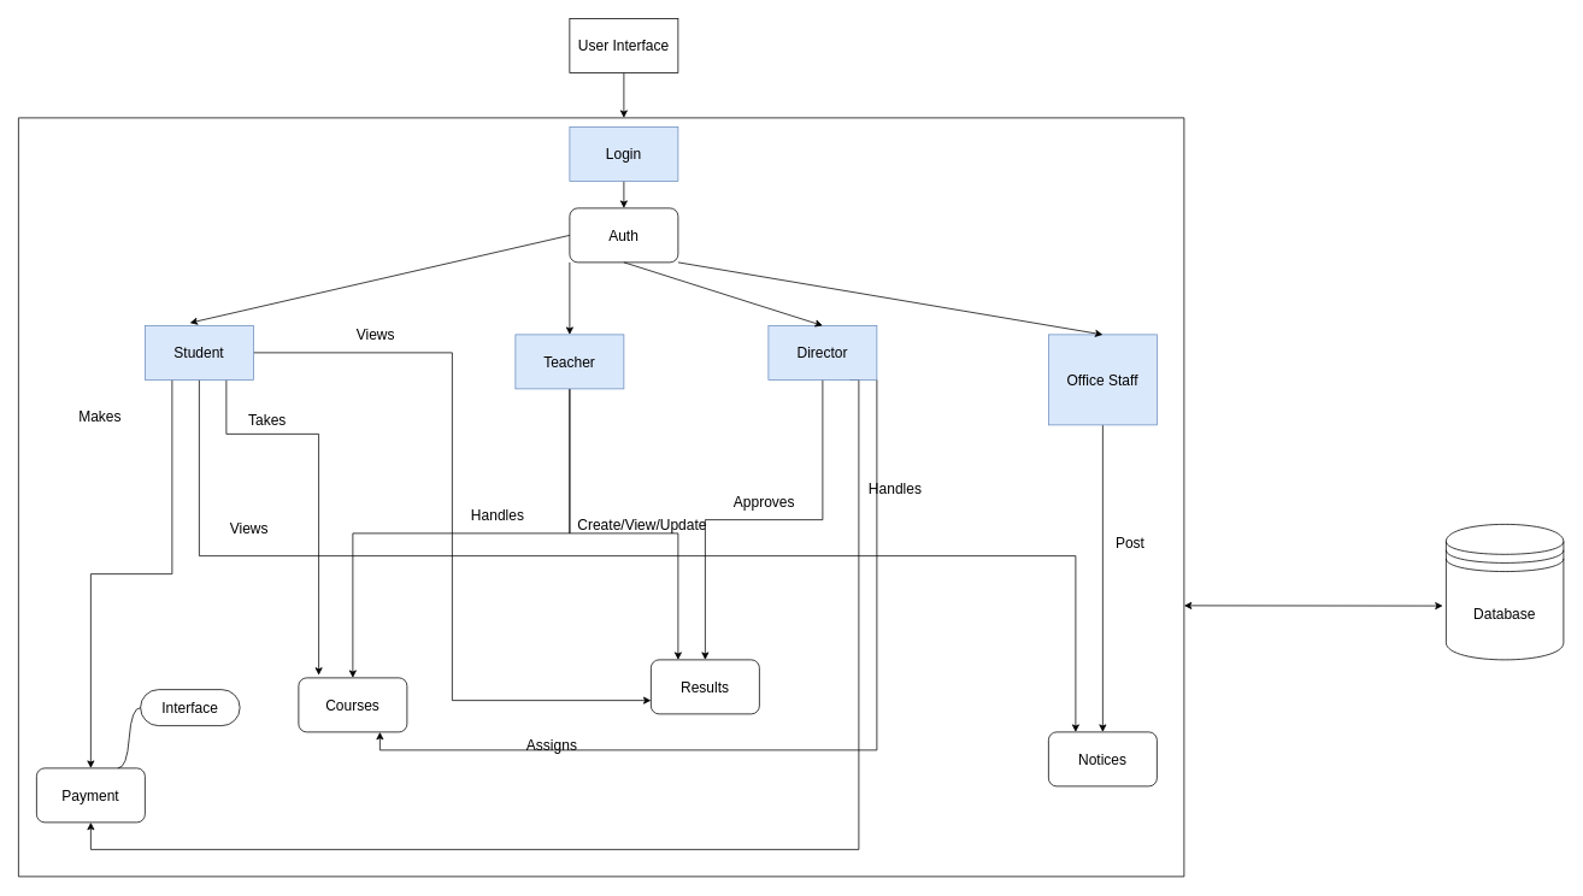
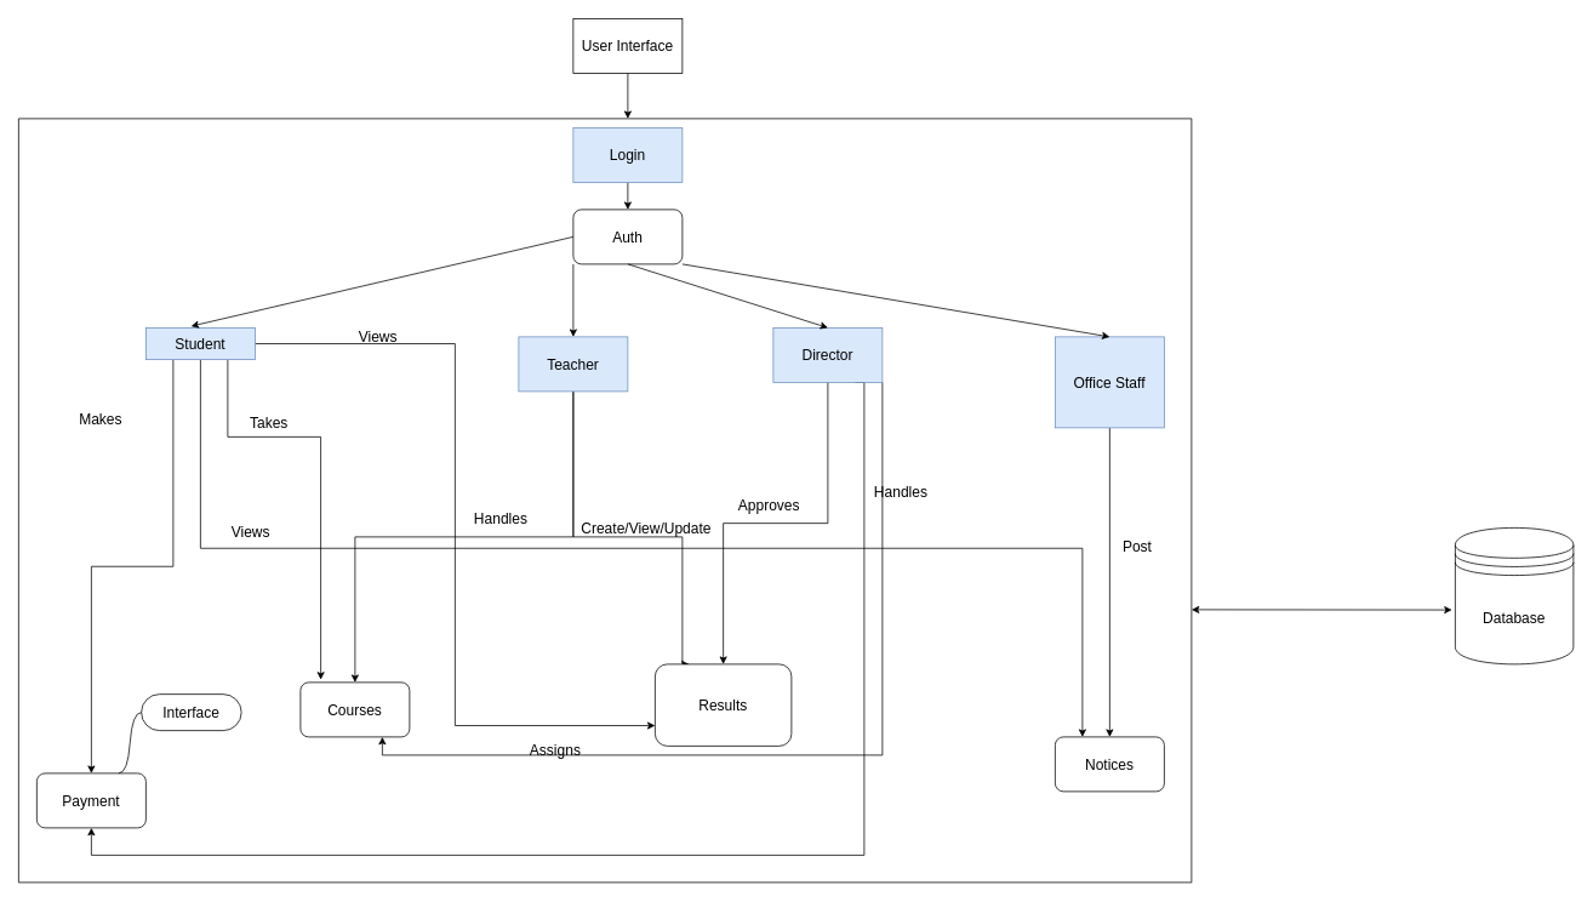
  <mxCell id="0" />
  <mxCell id="1" parent="0" />
  <mxCell id="2" style="edgeStyle=orthogonalEdgeStyle;rounded=0;orthogonalLoop=1;jettySize=auto;html=1;exitX=0.5;exitY=1;exitDx=0;exitDy=0;entryX=0.5;entryY=0;entryDx=0;entryDy=0;fontSize=16;" edge="1" parent="1" source="3" target="16"><mxGeometry relative="1" as="geometry" /></mxCell>
  <mxCell id="3" value="Login" style="rounded=0;whiteSpace=wrap;html=1;fontSize=16;fillColor=#dae8fc;strokeColor=#6c8ebf;" vertex="1" parent="1"><mxGeometry x="630" y="140" width="120" height="60" as="geometry" /></mxCell>
  <mxCell id="4" style="edgeStyle=orthogonalEdgeStyle;rounded=0;orthogonalLoop=1;jettySize=auto;html=1;exitX=0.75;exitY=1;exitDx=0;exitDy=0;entryX=0.186;entryY=-0.05;entryDx=0;entryDy=0;entryPerimeter=0;fontSize=16;" edge="1" parent="1" source="8" target="19"><mxGeometry relative="1" as="geometry"><Array as="points"><mxPoint x="250" y="480" /><mxPoint x="352" y="480" /></Array></mxGeometry></mxCell>
  <mxCell id="5" style="edgeStyle=orthogonalEdgeStyle;rounded=0;orthogonalLoop=1;jettySize=auto;html=1;exitX=0.25;exitY=1;exitDx=0;exitDy=0;fontSize=16;" edge="1" parent="1" source="8" target="21"><mxGeometry relative="1" as="geometry" /></mxCell>
  <mxCell id="6" style="edgeStyle=orthogonalEdgeStyle;rounded=0;orthogonalLoop=1;jettySize=auto;html=1;exitX=0.5;exitY=1;exitDx=0;exitDy=0;entryX=0.25;entryY=0;entryDx=0;entryDy=0;fontSize=16;" edge="1" parent="1" source="8" target="22"><mxGeometry relative="1" as="geometry" /></mxCell>
  <mxCell id="7" style="edgeStyle=orthogonalEdgeStyle;rounded=0;orthogonalLoop=1;jettySize=auto;html=1;exitX=1;exitY=0.5;exitDx=0;exitDy=0;entryX=0;entryY=0.75;entryDx=0;entryDy=0;fontSize=16;" edge="1" parent="1" source="8" target="20"><mxGeometry relative="1" as="geometry" /></mxCell>
- <mxCell id="8" value="Student" style="rounded=0;whiteSpace=wrap;html=1;fontSize=16;fillColor=#dae8fc;strokeColor=#6c8ebf;" vertex="1" parent="1"><mxGeometry x="160" y="360" width="120" height="60" as="geometry" /></mxCell>
+ <mxCell id="8" value="Student" style="rounded=0;whiteSpace=wrap;html=1;fontSize=16;fillColor=#dae8fc;strokeColor=#6c8ebf;" vertex="1" parent="1"><mxGeometry x="160" y="360" width="120" height="35" as="geometry" /></mxCell>
  <mxCell id="9" style="edgeStyle=orthogonalEdgeStyle;rounded=0;orthogonalLoop=1;jettySize=auto;html=1;exitX=0.5;exitY=1;exitDx=0;exitDy=0;fontSize=16;" edge="1" parent="1" source="11" target="19"><mxGeometry relative="1" as="geometry" /></mxCell>
  <mxCell id="10" style="edgeStyle=orthogonalEdgeStyle;rounded=0;orthogonalLoop=1;jettySize=auto;html=1;exitX=0.5;exitY=1;exitDx=0;exitDy=0;entryX=0.25;entryY=0;entryDx=0;entryDy=0;fontSize=16;" edge="1" parent="1" source="11" target="20"><mxGeometry relative="1" as="geometry"><Array as="points"><mxPoint x="630" y="590" /><mxPoint x="750" y="590" /></Array></mxGeometry></mxCell>
  <mxCell id="11" value="Teacher" style="rounded=0;whiteSpace=wrap;html=1;fontSize=16;fillColor=#dae8fc;strokeColor=#6c8ebf;" vertex="1" parent="1"><mxGeometry x="570" y="370" width="120" height="60" as="geometry" /></mxCell>
  <mxCell id="12" style="edgeStyle=orthogonalEdgeStyle;rounded=0;orthogonalLoop=1;jettySize=auto;html=1;exitX=0.5;exitY=1;exitDx=0;exitDy=0;entryX=0.5;entryY=0;entryDx=0;entryDy=0;fontSize=16;" edge="1" parent="1" source="15" target="20"><mxGeometry relative="1" as="geometry" /></mxCell>
  <mxCell id="13" style="edgeStyle=orthogonalEdgeStyle;rounded=0;orthogonalLoop=1;jettySize=auto;html=1;exitX=0.75;exitY=1;exitDx=0;exitDy=0;entryX=0.5;entryY=1;entryDx=0;entryDy=0;fontSize=16;" edge="1" parent="1" source="15" target="21"><mxGeometry relative="1" as="geometry"><Array as="points"><mxPoint x="950" y="940" /><mxPoint x="100" y="940" /></Array></mxGeometry></mxCell>
  <mxCell id="14" style="edgeStyle=orthogonalEdgeStyle;rounded=0;orthogonalLoop=1;jettySize=auto;html=1;exitX=1;exitY=1;exitDx=0;exitDy=0;entryX=0.75;entryY=1;entryDx=0;entryDy=0;fontSize=16;" edge="1" parent="1" source="15" target="19"><mxGeometry relative="1" as="geometry" /></mxCell>
  <mxCell id="15" value="Director" style="rounded=0;whiteSpace=wrap;html=1;fontSize=16;fillColor=#dae8fc;strokeColor=#6c8ebf;" vertex="1" parent="1"><mxGeometry x="850" y="360" width="120" height="60" as="geometry" /></mxCell>
  <mxCell id="16" value="Auth" style="rounded=1;whiteSpace=wrap;html=1;fontSize=16;" vertex="1" parent="1"><mxGeometry x="630" y="230" width="120" height="60" as="geometry" /></mxCell>
  <mxCell id="17" style="edgeStyle=orthogonalEdgeStyle;rounded=0;orthogonalLoop=1;jettySize=auto;html=1;exitX=0.5;exitY=1;exitDx=0;exitDy=0;entryX=0.5;entryY=0;entryDx=0;entryDy=0;fontSize=16;" edge="1" parent="1" source="18" target="22"><mxGeometry relative="1" as="geometry" /></mxCell>
  <mxCell id="18" value="Office Staff" style="rounded=0;whiteSpace=wrap;html=1;fontSize=16;fillColor=#dae8fc;strokeColor=#6c8ebf;" vertex="1" parent="1"><mxGeometry x="1160" y="370" width="120" height="100" as="geometry" /></mxCell>
  <mxCell id="19" value="Courses" style="rounded=1;whiteSpace=wrap;html=1;fontSize=16;" vertex="1" parent="1"><mxGeometry x="330" y="750" width="120" height="60" as="geometry" /></mxCell>
- <mxCell id="20" value="Results" style="rounded=1;whiteSpace=wrap;html=1;fontSize=16;" vertex="1" parent="1"><mxGeometry x="720" y="730" width="120" height="60" as="geometry" /></mxCell>
+ <mxCell id="20" value="Results" style="rounded=1;whiteSpace=wrap;html=1;fontSize=16;" vertex="1" parent="1"><mxGeometry x="720" y="730" width="150" height="90" as="geometry" /></mxCell>
  <mxCell id="21" value="Payment" style="rounded=1;whiteSpace=wrap;html=1;fontSize=16;" vertex="1" parent="1"><mxGeometry x="40" y="850" width="120" height="60" as="geometry" /></mxCell>
  <mxCell id="22" value="Notices" style="rounded=1;whiteSpace=wrap;html=1;fontSize=16;" vertex="1" parent="1"><mxGeometry x="1160" y="810" width="120" height="60" as="geometry" /></mxCell>
  <mxCell id="23" value="Views" style="text;html=1;align=center;verticalAlign=middle;resizable=0;points=[];autosize=1;strokeColor=none;fillColor=none;fontSize=16;" vertex="1" parent="1"><mxGeometry x="380" y="355" width="70" height="30" as="geometry" /></mxCell>
  <mxCell id="24" value="Takes" style="text;html=1;align=center;verticalAlign=middle;resizable=0;points=[];autosize=1;strokeColor=none;fillColor=none;fontSize=16;" vertex="1" parent="1"><mxGeometry x="260" y="450" width="70" height="30" as="geometry" /></mxCell>
  <mxCell id="25" value="Approves" style="text;html=1;align=center;verticalAlign=middle;resizable=0;points=[];autosize=1;strokeColor=none;fillColor=none;fontSize=16;" vertex="1" parent="1"><mxGeometry x="800" y="540" width="90" height="30" as="geometry" /></mxCell>
  <mxCell id="26" value="Post" style="text;html=1;align=center;verticalAlign=middle;resizable=0;points=[];autosize=1;strokeColor=none;fillColor=none;fontSize=16;" vertex="1" parent="1"><mxGeometry x="1220" y="585" width="60" height="30" as="geometry" /></mxCell>
  <mxCell id="27" value="Views" style="text;html=1;align=center;verticalAlign=middle;resizable=0;points=[];autosize=1;strokeColor=none;fillColor=none;fontSize=16;" vertex="1" parent="1"><mxGeometry x="240" y="570" width="70" height="30" as="geometry" /></mxCell>
  <mxCell id="28" value="Makes" style="text;html=1;align=center;verticalAlign=middle;resizable=0;points=[];autosize=1;strokeColor=none;fillColor=none;fontSize=16;" vertex="1" parent="1"><mxGeometry x="75" y="445" width="70" height="30" as="geometry" /></mxCell>
  <mxCell id="29" value="Handles" style="text;html=1;align=center;verticalAlign=middle;resizable=0;points=[];autosize=1;strokeColor=none;fillColor=none;fontSize=16;" vertex="1" parent="1"><mxGeometry x="950" y="525" width="80" height="30" as="geometry" /></mxCell>
  <mxCell id="30" value="Create/View/Update" style="text;html=1;align=center;verticalAlign=middle;resizable=0;points=[];autosize=1;strokeColor=none;fillColor=none;fontSize=16;" vertex="1" parent="1"><mxGeometry x="625" y="565" width="170" height="30" as="geometry" /></mxCell>
  <mxCell id="31" value="Handles" style="text;html=1;align=center;verticalAlign=middle;resizable=0;points=[];autosize=1;strokeColor=none;fillColor=none;fontSize=16;" vertex="1" parent="1"><mxGeometry x="510" y="555" width="80" height="30" as="geometry" /></mxCell>
  <mxCell id="32" value="Assigns" style="text;html=1;align=center;verticalAlign=middle;resizable=0;points=[];autosize=1;strokeColor=none;fillColor=none;fontSize=16;" vertex="1" parent="1"><mxGeometry x="570" y="810" width="80" height="30" as="geometry" /></mxCell>
  <mxCell id="33" value="" style="endArrow=classic;html=1;rounded=0;fontSize=16;entryX=0.414;entryY=-0.05;entryDx=0;entryDy=0;entryPerimeter=0;exitX=0;exitY=0.5;exitDx=0;exitDy=0;" edge="1" parent="1" source="16" target="8"><mxGeometry width="50" height="50" relative="1" as="geometry"><mxPoint x="290" y="260" as="sourcePoint" /><mxPoint x="340" y="210" as="targetPoint" /></mxGeometry></mxCell>
  <mxCell id="34" value="" style="endArrow=classic;html=1;rounded=0;fontSize=16;exitX=0;exitY=1;exitDx=0;exitDy=0;entryX=0.5;entryY=0;entryDx=0;entryDy=0;" edge="1" parent="1" source="16" target="11"><mxGeometry width="50" height="50" relative="1" as="geometry"><mxPoint x="240" y="250" as="sourcePoint" /><mxPoint x="630" y="360" as="targetPoint" /></mxGeometry></mxCell>
  <mxCell id="35" value="" style="endArrow=classic;html=1;rounded=0;fontSize=16;entryX=0.5;entryY=0;entryDx=0;entryDy=0;exitX=0.5;exitY=1;exitDx=0;exitDy=0;" edge="1" parent="1" source="16" target="15"><mxGeometry width="50" height="50" relative="1" as="geometry"><mxPoint x="370" y="230" as="sourcePoint" /><mxPoint x="420" y="180" as="targetPoint" /></mxGeometry></mxCell>
  <mxCell id="36" value="" style="endArrow=classic;html=1;rounded=0;fontSize=16;entryX=0.5;entryY=0;entryDx=0;entryDy=0;exitX=1;exitY=1;exitDx=0;exitDy=0;" edge="1" parent="1" source="16" target="18"><mxGeometry width="50" height="50" relative="1" as="geometry"><mxPoint x="390" y="240" as="sourcePoint" /><mxPoint x="440" y="190" as="targetPoint" /></mxGeometry></mxCell>
  <mxCell id="37" value="Interface" style="whiteSpace=wrap;html=1;rounded=1;arcSize=50;align=center;verticalAlign=middle;strokeWidth=1;autosize=1;spacing=4;treeFolding=1;treeMoving=1;newEdgeStyle={&quot;edgeStyle&quot;:&quot;entityRelationEdgeStyle&quot;,&quot;startArrow&quot;:&quot;none&quot;,&quot;endArrow&quot;:&quot;none&quot;,&quot;segment&quot;:10,&quot;curved&quot;:1,&quot;sourcePerimeterSpacing&quot;:0,&quot;targetPerimeterSpacing&quot;:0};fontSize=16;" vertex="1" parent="1"><mxGeometry x="155" y="763" width="110" height="40" as="geometry" /></mxCell>
  <mxCell id="38" value="" style="edgeStyle=entityRelationEdgeStyle;startArrow=none;endArrow=none;segment=10;curved=1;sourcePerimeterSpacing=0;targetPerimeterSpacing=0;rounded=0;fontSize=16;" edge="1" target="37" parent="1"><mxGeometry relative="1" as="geometry"><mxPoint x="130" y="850" as="sourcePoint" /></mxGeometry></mxCell>
  <mxCell id="39" value="" style="swimlane;startSize=0;fontSize=16;" vertex="1" parent="1"><mxGeometry x="20" width="1290" height="840" as="geometry" y="130" /></mxCell>
  <mxCell id="40" value="Database" style="shape=datastore;whiteSpace=wrap;html=1;fontSize=16;" vertex="1" parent="1"><mxGeometry x="1600" y="580" width="130" height="150" as="geometry" /></mxCell>
  <mxCell id="41" value="" style="endArrow=classic;startArrow=classic;html=1;rounded=0;fontSize=16;entryX=-0.028;entryY=0.602;entryDx=0;entryDy=0;entryPerimeter=0;" edge="1" parent="1" target="40"><mxGeometry width="50" height="50" relative="1" as="geometry"><mxPoint x="1310" y="670" as="sourcePoint" /><mxPoint x="1460" y="640" as="targetPoint" /></mxGeometry></mxCell>
  <mxCell id="42" style="edgeStyle=orthogonalEdgeStyle;rounded=0;orthogonalLoop=1;jettySize=auto;html=1;exitX=0.5;exitY=1;exitDx=0;exitDy=0;fontSize=16;" edge="1" parent="1" source="43"><mxGeometry relative="1" as="geometry"><mxPoint x="690" as="targetPoint" y="130" /></mxGeometry></mxCell>
  <mxCell id="43" value="User Interface" style="rounded=0;whiteSpace=wrap;html=1;fontSize=16;" vertex="1" parent="1"><mxGeometry x="630" y="20" width="120" height="60" as="geometry" /></mxCell>
